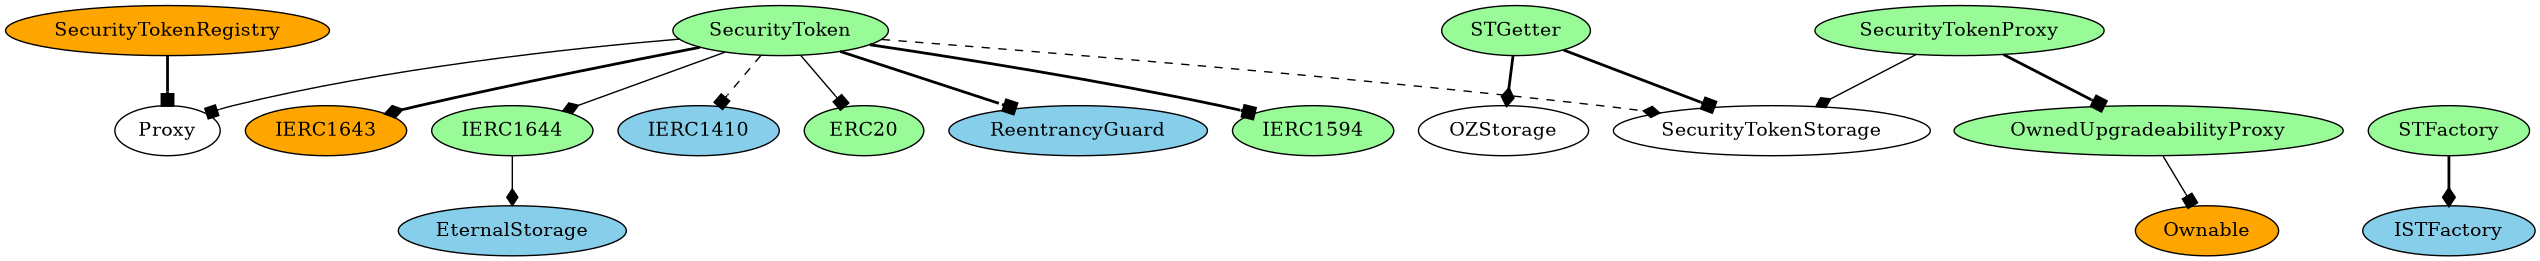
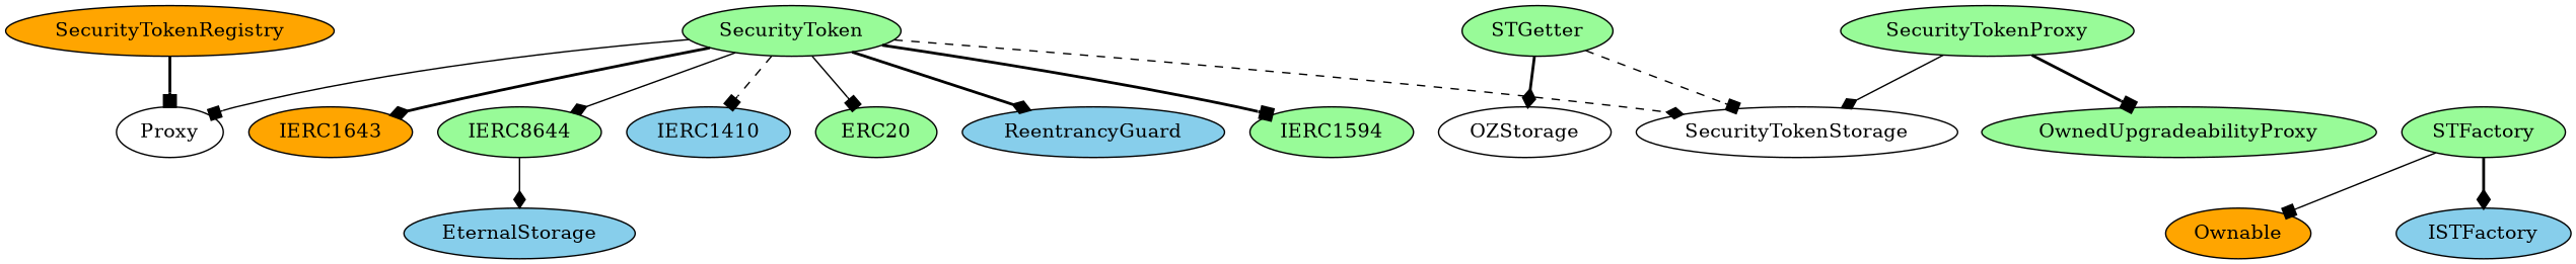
  digraph {
    node [fillcolor=palegreen style=filled]
    edge [arrowhead=box style=bold]
    SecurityTokenRegistry [fillcolor=orange]
    Proxy [fillcolor=white]
    EternalStorage [fillcolor=skyblue]
    ISTFactory [fillcolor=skyblue]
    STFactory
    Ownable [fillcolor=orange]
    OZStorage [fillcolor=white]
    STGetter
    SecurityTokenStorage [fillcolor=white]
    SecurityToken
    ERC20
    ReentrancyGuard [fillcolor=skyblue]
    IERC1594
    IERC1643 [fillcolor=orange]
-   IERC1644
+   IERC1644 [label=IERC8644]
    IERC1410 [fillcolor=skyblue]
    SecurityTokenProxy
    OwnedUpgradeabilityProxy
    SecurityTokenRegistry -> Proxy
    STFactory -> ISTFactory [arrowhead=diamond]
-   OwnedUpgradeabilityProxy -> Ownable [style=solid]
+   STFactory -> Ownable [style=solid]
    STGetter -> OZStorage [arrowhead=diamond]
-   STGetter -> SecurityTokenStorage
+   STGetter -> SecurityTokenStorage [style=dashed]
    SecurityToken -> Proxy [style=solid]
    SecurityToken -> SecurityTokenStorage [arrowhead=diamond style=dashed]
    SecurityToken -> ERC20 [style=solid]
-   SecurityToken -> ReentrancyGuard
+   SecurityToken -> ReentrancyGuard [arrowhead=diamond]
    SecurityToken -> IERC1594
    SecurityToken -> IERC1643 [arrowhead=diamond]
    SecurityToken -> IERC1644 [arrowhead=diamond style=solid]
    SecurityToken -> IERC1410 [style=dashed]
    IERC1644 -> EternalStorage [arrowhead=diamond style=solid]
    SecurityTokenProxy -> SecurityTokenStorage [arrowhead=diamond style=solid]
    SecurityTokenProxy -> OwnedUpgradeabilityProxy
  }
